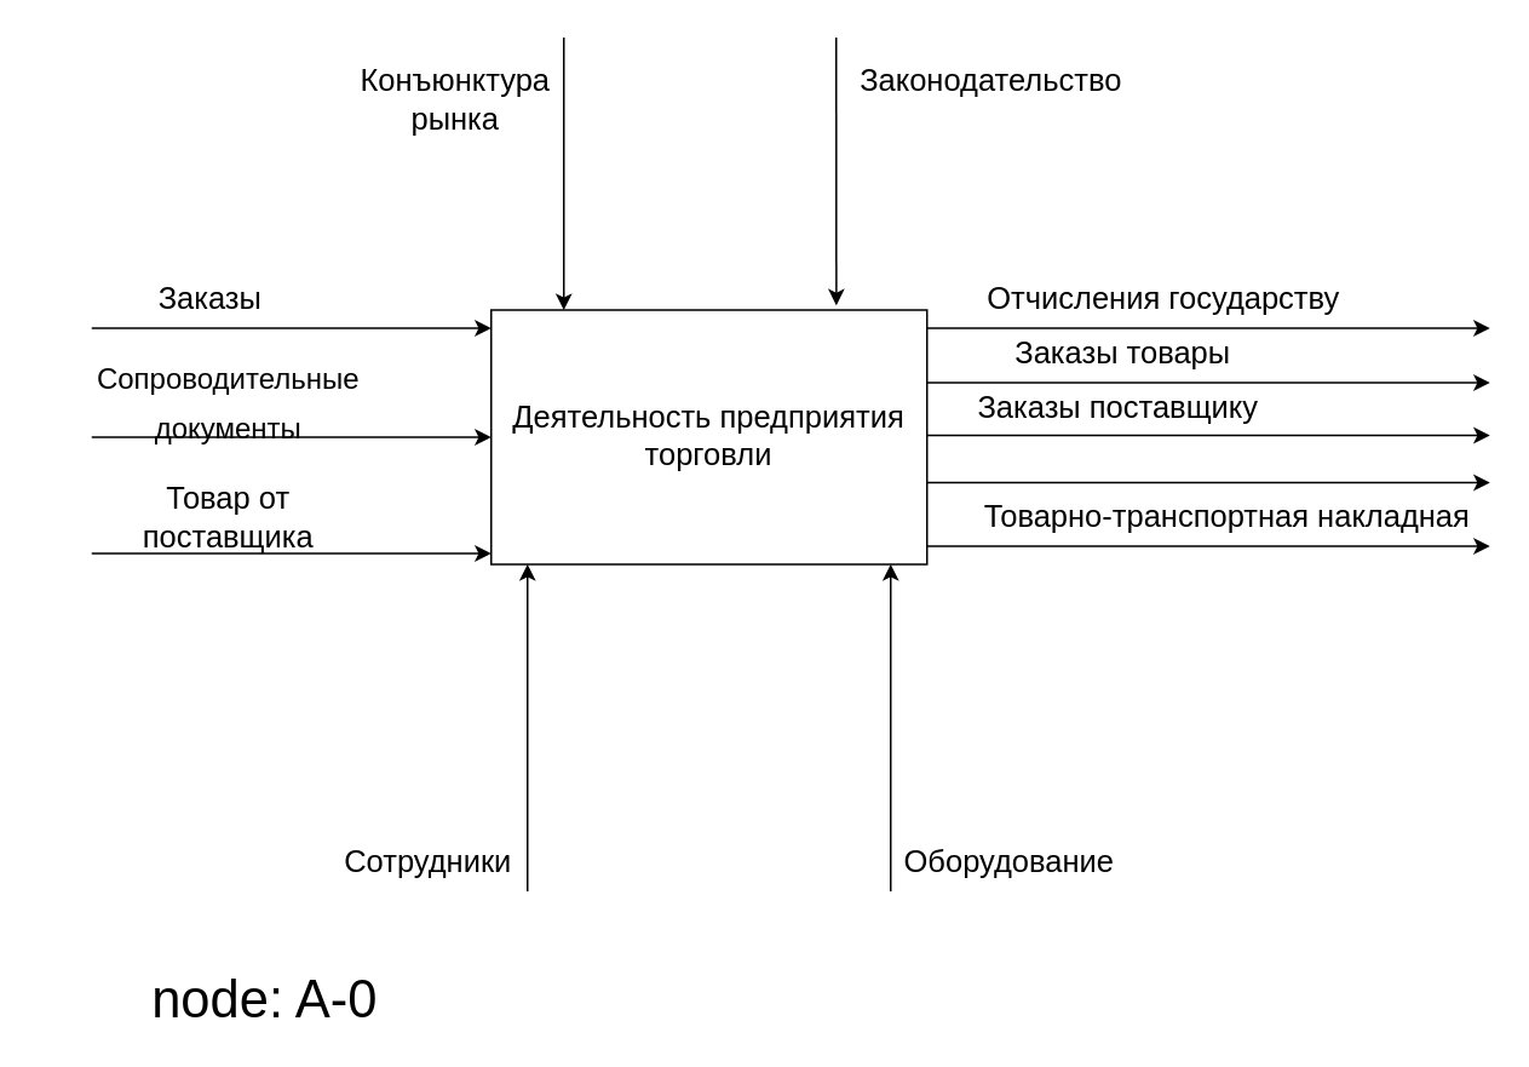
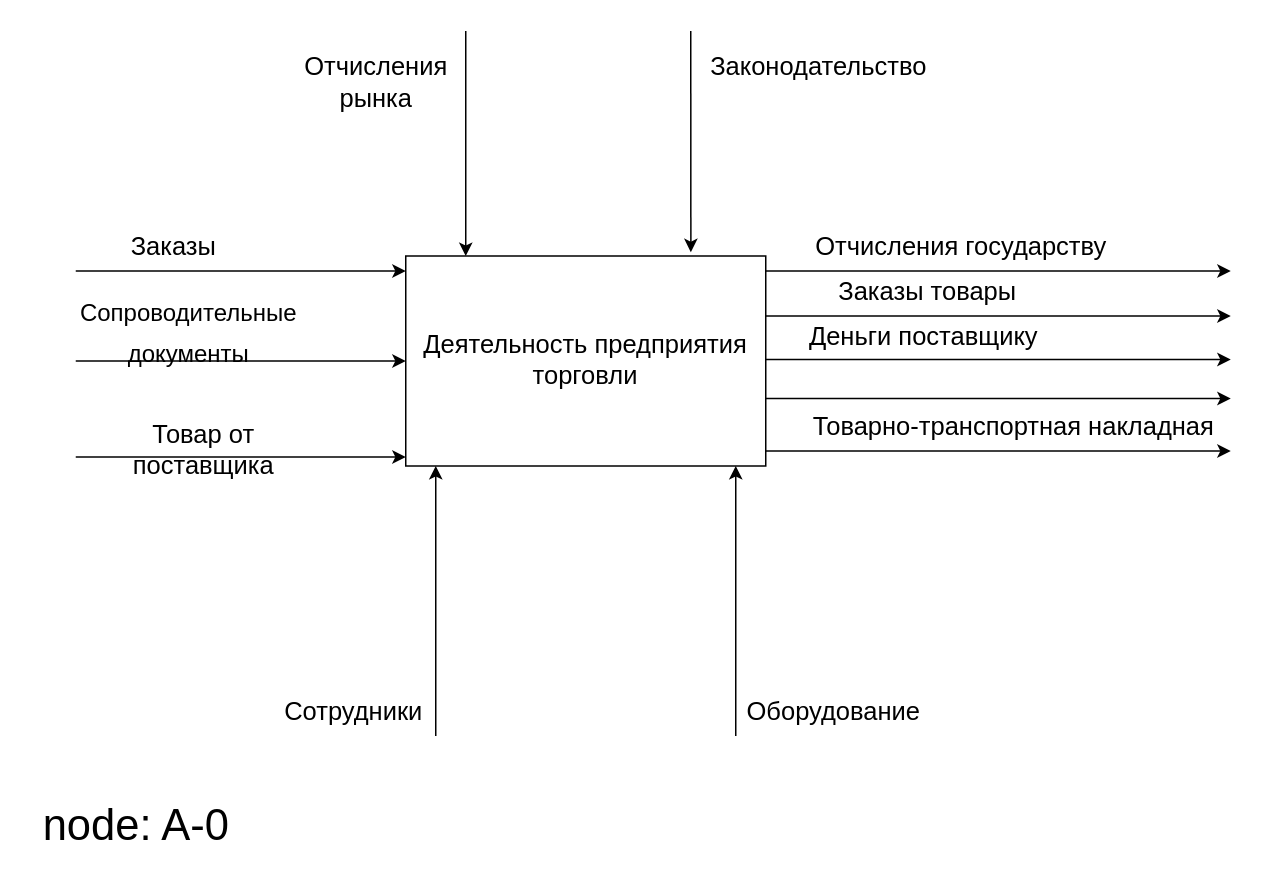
  <mxCell id="0" />
  <mxCell id="1" parent="0" />
  <mxCell id="2" value="&lt;font style=&quot;font-size: 17px&quot;&gt;Деятельность предприятия торговли&lt;/font&gt;" style="rounded=0;whiteSpace=wrap;html=1;" vertex="1" parent="1"><mxGeometry x="270" y="170" width="240" height="140" as="geometry" /></mxCell>
  <mxCell id="3" value="" style="endArrow=classic;html=1;rounded=0;fontSize=17;" edge="1" parent="1"><mxGeometry width="50" height="50" relative="1" as="geometry"><mxPoint x="50" y="180" as="sourcePoint" /><mxPoint x="270" y="180" as="targetPoint" /></mxGeometry></mxCell>
  <mxCell id="4" value="&lt;font style=&quot;font-size: 17px&quot;&gt;Заказы&lt;/font&gt;" style="text;html=1;align=center;verticalAlign=middle;resizable=0;points=[];autosize=1;strokeColor=none;fillColor=none;fontSize=17;" vertex="1" parent="1"><mxGeometry x="75" y="150" width="80" height="30" as="geometry" /></mxCell>
  <mxCell id="5" value="" style="endArrow=classic;html=1;rounded=0;fontSize=22;entryX=0;entryY=0.5;entryDx=0;entryDy=0;" edge="1" parent="1" target="2"><mxGeometry width="50" height="50" relative="1" as="geometry"><mxPoint x="50" y="240" as="sourcePoint" /><mxPoint x="160" y="250" as="targetPoint" /><Array as="points"><mxPoint x="160" y="240" /></Array></mxGeometry></mxCell>
  <mxCell id="6" value="&lt;font style=&quot;font-size: 16px&quot;&gt;Сопроводительные&lt;br&gt;документы&lt;br&gt;&lt;/font&gt;" style="text;html=1;align=center;verticalAlign=middle;resizable=0;points=[];autosize=1;strokeColor=none;fillColor=none;fontSize=22;" vertex="1" parent="1"><mxGeometry x="45" y="190" width="160" height="60" as="geometry" /></mxCell>
  <mxCell id="7" value="" style="endArrow=classic;html=1;rounded=0;fontSize=17;" edge="1" parent="1"><mxGeometry width="50" height="50" relative="1" as="geometry"><mxPoint x="50" y="304" as="sourcePoint" /><mxPoint x="270" y="304" as="targetPoint" /></mxGeometry></mxCell>
- <mxCell id="8" value="Товар от&lt;br&gt;поставщика" style="text;html=1;align=center;verticalAlign=middle;resizable=0;points=[];autosize=1;strokeColor=none;fillColor=none;fontSize=17;" vertex="1" parent="1"><mxGeometry x="70" y="260" width="110" height="50" as="geometry" /></mxCell>
+ <mxCell id="8" value="Товар от&lt;br&gt;поставщика" style="text;html=1;align=center;verticalAlign=middle;resizable=0;points=[];autosize=1;strokeColor=none;fillColor=none;fontSize=17;" vertex="1" parent="1"><mxGeometry x="80" y="275" width="110" height="50" as="geometry" /></mxCell>
  <mxCell id="9" value="" style="endArrow=classic;html=1;rounded=0;fontSize=17;startArrow=none;" edge="1" parent="1"><mxGeometry width="50" height="50" relative="1" as="geometry"><mxPoint x="490" y="490" as="sourcePoint" /><mxPoint x="490" y="310" as="targetPoint" /></mxGeometry></mxCell>
  <mxCell id="10" value="Оборудование" style="text;html=1;align=center;verticalAlign=middle;resizable=0;points=[];autosize=1;strokeColor=none;fillColor=none;fontSize=17;" vertex="1" parent="1"><mxGeometry x="490" y="460" width="130" height="30" as="geometry" /></mxCell>
  <mxCell id="11" value="" style="endArrow=classic;html=1;rounded=0;fontSize=17;" edge="1" parent="1"><mxGeometry width="50" height="50" relative="1" as="geometry"><mxPoint x="290" y="490" as="sourcePoint" /><mxPoint x="290" y="310" as="targetPoint" /></mxGeometry></mxCell>
  <mxCell id="12" value="Сотрудники" style="text;html=1;align=center;verticalAlign=middle;resizable=0;points=[];autosize=1;strokeColor=none;fillColor=none;fontSize=17;" vertex="1" parent="1"><mxGeometry x="180" y="460" width="110" height="30" as="geometry" /></mxCell>
  <mxCell id="13" value="" style="endArrow=classic;html=1;rounded=0;fontSize=17;entryX=0.792;entryY=-0.018;entryDx=0;entryDy=0;entryPerimeter=0;" edge="1" parent="1" target="2"><mxGeometry width="50" height="50" relative="1" as="geometry"><mxPoint x="460" y="20" as="sourcePoint" /><mxPoint x="460" y="160" as="targetPoint" /></mxGeometry></mxCell>
  <mxCell id="14" value="" style="endArrow=classic;html=1;rounded=0;fontSize=17;" edge="1" parent="1"><mxGeometry width="50" height="50" relative="1" as="geometry"><mxPoint x="310" y="20" as="sourcePoint" /><mxPoint x="310" y="170" as="targetPoint" /></mxGeometry></mxCell>
- <mxCell id="15" value="Конъюнктура&lt;br&gt;рынка" style="text;html=1;align=center;verticalAlign=middle;resizable=0;points=[];autosize=1;strokeColor=none;fillColor=none;fontSize=17;" vertex="1" parent="1"><mxGeometry x="190" y="30" width="120" height="50" as="geometry" /></mxCell>
+ <mxCell id="15" value="Отчисления&lt;br&gt;рынка" style="text;html=1;align=center;verticalAlign=middle;resizable=0;points=[];autosize=1;strokeColor=none;fillColor=none;fontSize=17;" vertex="1" parent="1"><mxGeometry x="190" y="30" width="120" height="50" as="geometry" /></mxCell>
  <mxCell id="16" value="Законодательство" style="text;html=1;align=center;verticalAlign=middle;resizable=0;points=[];autosize=1;strokeColor=none;fillColor=none;fontSize=17;" vertex="1" parent="1"><mxGeometry x="460" y="30" width="170" height="30" as="geometry" /></mxCell>
  <mxCell id="17" value="" style="endArrow=classic;html=1;rounded=0;fontSize=17;" edge="1" parent="1"><mxGeometry width="50" height="50" relative="1" as="geometry"><mxPoint x="510" y="210" as="sourcePoint" /><mxPoint x="820" y="210" as="targetPoint" /></mxGeometry></mxCell>
- <mxCell id="18" value="Заказы поставщику" style="text;html=1;align=center;verticalAlign=middle;resizable=0;points=[];autosize=1;strokeColor=none;fillColor=none;fontSize=17;" vertex="1" parent="1"><mxGeometry x="530" y="210" width="170" height="30" as="geometry" /></mxCell>
+ <mxCell id="18" value="Деньги поставщику" style="text;html=1;align=center;verticalAlign=middle;resizable=0;points=[];autosize=1;strokeColor=none;fillColor=none;fontSize=17;" vertex="1" parent="1"><mxGeometry x="530" y="210" width="170" height="30" as="geometry" /></mxCell>
  <mxCell id="19" value="" style="endArrow=classic;html=1;rounded=0;fontSize=17;" edge="1" parent="1"><mxGeometry width="50" height="50" relative="1" as="geometry"><mxPoint x="510" y="239" as="sourcePoint" /><mxPoint x="820" y="239" as="targetPoint" /></mxGeometry></mxCell>
  <mxCell id="20" value="" style="endArrow=classic;html=1;rounded=0;fontSize=17;" edge="1" parent="1"><mxGeometry width="50" height="50" relative="1" as="geometry"><mxPoint x="510" y="300" as="sourcePoint" /><mxPoint x="820" y="300" as="targetPoint" /></mxGeometry></mxCell>
  <mxCell id="21" value="" style="endArrow=classic;html=1;rounded=0;fontSize=17;" edge="1" parent="1"><mxGeometry width="50" height="50" relative="1" as="geometry"><mxPoint x="510" y="180" as="sourcePoint" /><mxPoint x="820" y="180" as="targetPoint" /></mxGeometry></mxCell>
  <mxCell id="22" value="Отчисления государству" style="text;html=1;align=center;verticalAlign=middle;resizable=0;points=[];autosize=1;strokeColor=none;fillColor=none;fontSize=17;" vertex="1" parent="1"><mxGeometry x="530" y="150" width="220" height="30" as="geometry" /></mxCell>
  <mxCell id="23" value="Заказы товары&amp;nbsp;" style="text;html=1;align=center;verticalAlign=middle;resizable=0;points=[];autosize=1;strokeColor=none;fillColor=none;fontSize=17;" vertex="1" parent="1"><mxGeometry x="535" y="180" width="170" height="30" as="geometry" /></mxCell>
  <mxCell id="24" value="" style="endArrow=classic;html=1;rounded=0;fontSize=17;" edge="1" parent="1"><mxGeometry width="50" height="50" relative="1" as="geometry"><mxPoint x="510" y="265" as="sourcePoint" /><mxPoint x="820" y="265" as="targetPoint" /></mxGeometry></mxCell>
  <mxCell id="25" value="Товарно-транспортная накладная" style="text;html=1;align=center;verticalAlign=middle;resizable=0;points=[];autosize=1;strokeColor=none;fillColor=none;fontSize=17;" vertex="1" parent="1"><mxGeometry x="530" y="270" width="290" height="30" as="geometry" /></mxCell>
- <mxCell id="26" value="&lt;font style=&quot;font-size: 29px&quot;&gt;&lt;font style=&quot;font-size: 29px&quot;&gt;node&lt;/font&gt;: A-0&lt;/font&gt;" style="text;html=1;align=center;verticalAlign=middle;resizable=0;points=[];autosize=1;strokeColor=none;fillColor=none;fontSize=17;" vertex="1" parent="1"><mxGeometry x="75" y="535" width="140" height="30" as="geometry" /></mxCell>
+ <mxCell id="26" value="&lt;font style=&quot;font-size: 29px&quot;&gt;&lt;font style=&quot;font-size: 29px&quot;&gt;node&lt;/font&gt;: A-0&lt;/font&gt;" style="text;html=1;align=center;verticalAlign=middle;resizable=0;points=[];autosize=1;strokeColor=none;fillColor=none;fontSize=17;" vertex="1" parent="1"><mxGeometry x="20" y="535" width="140" height="30" as="geometry" /></mxCell>
